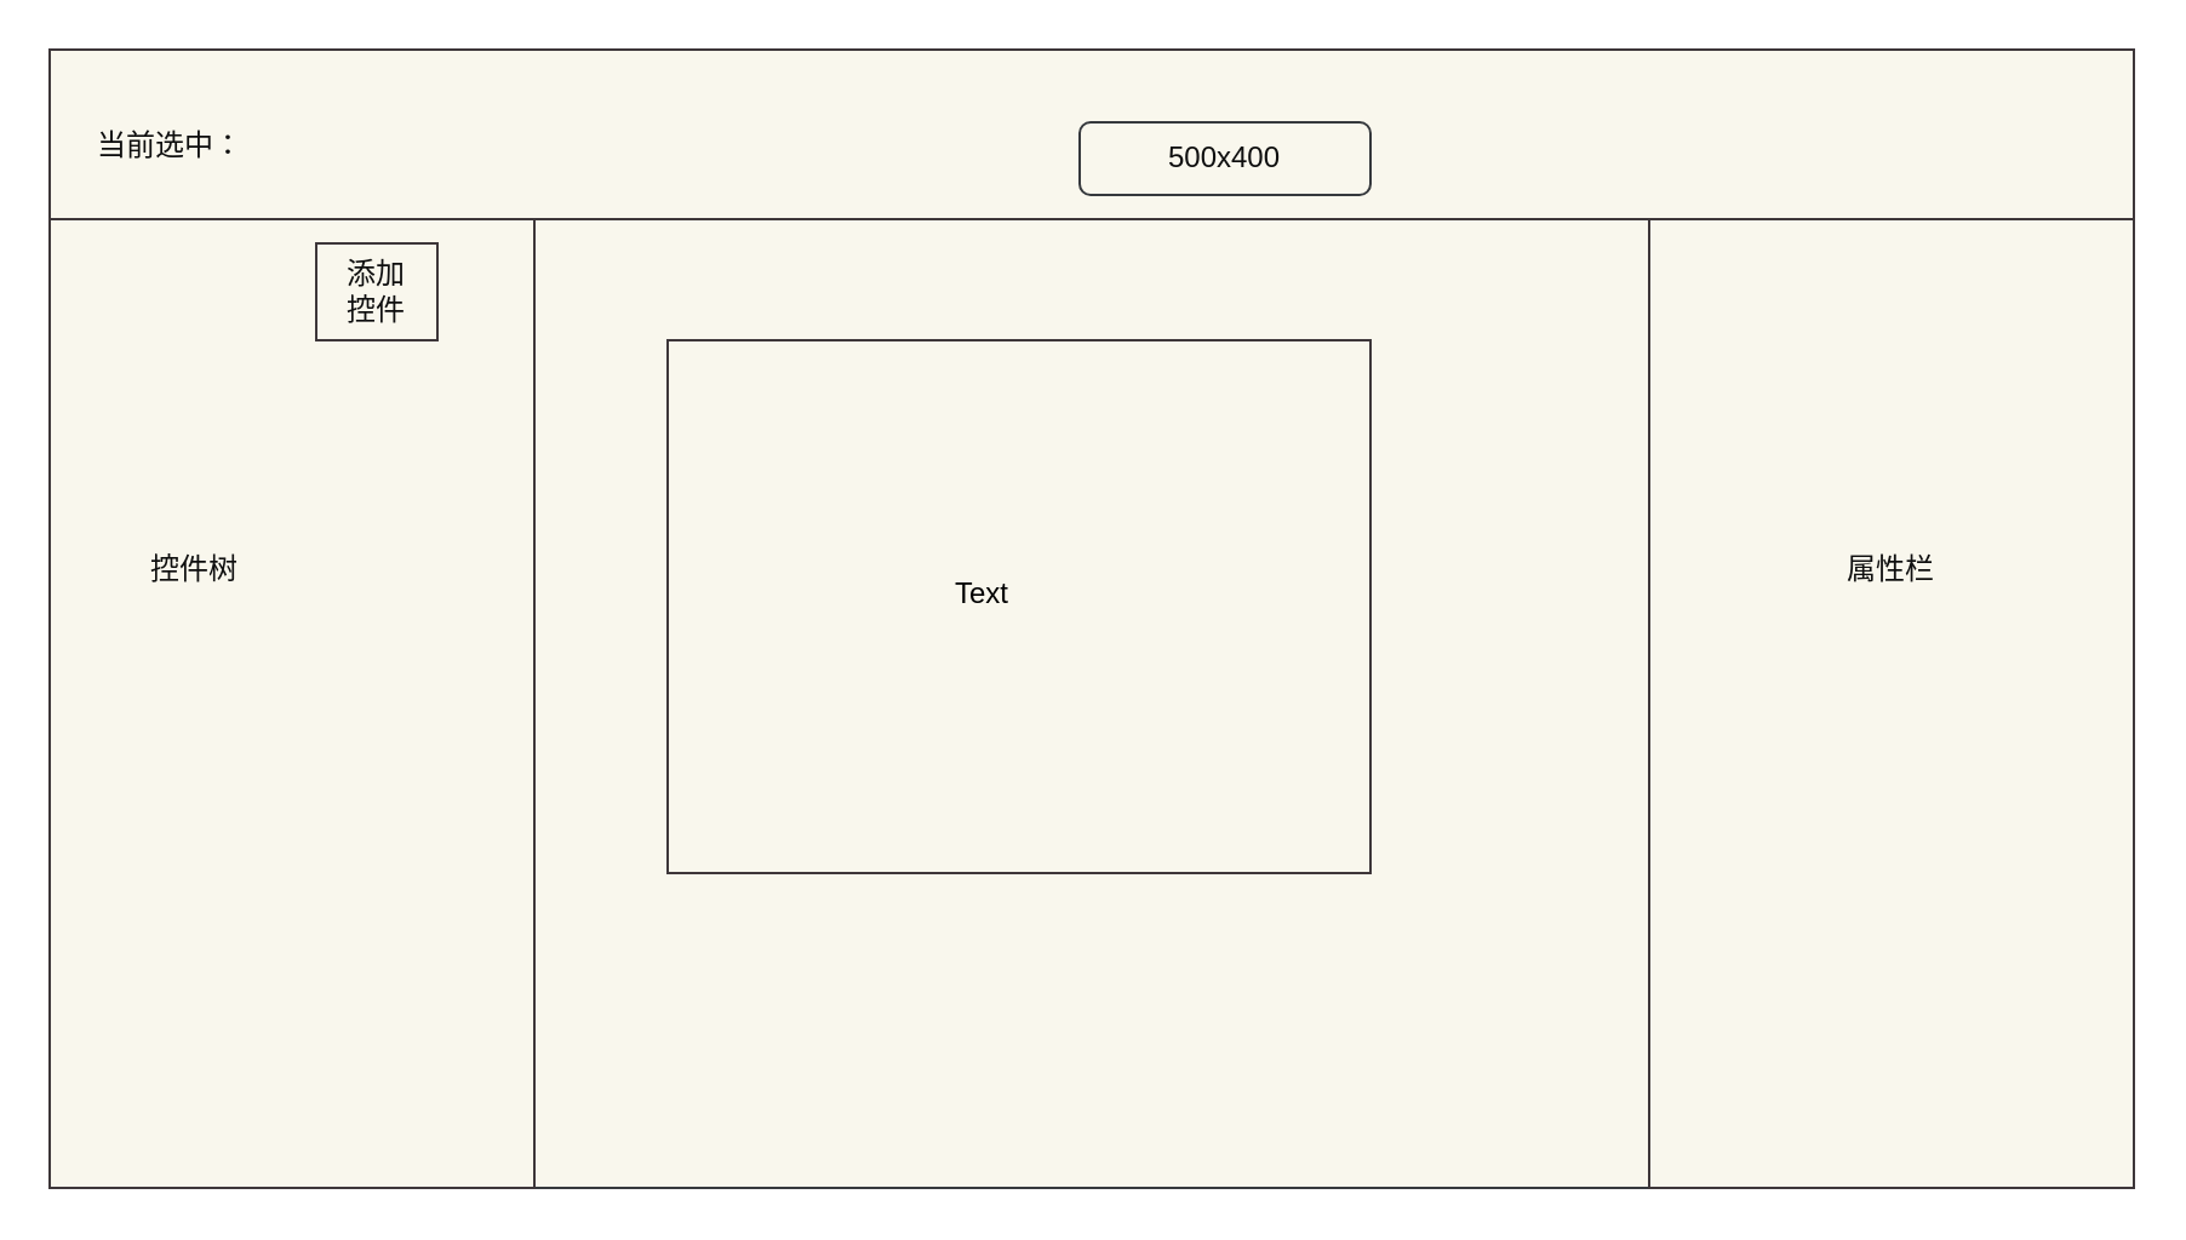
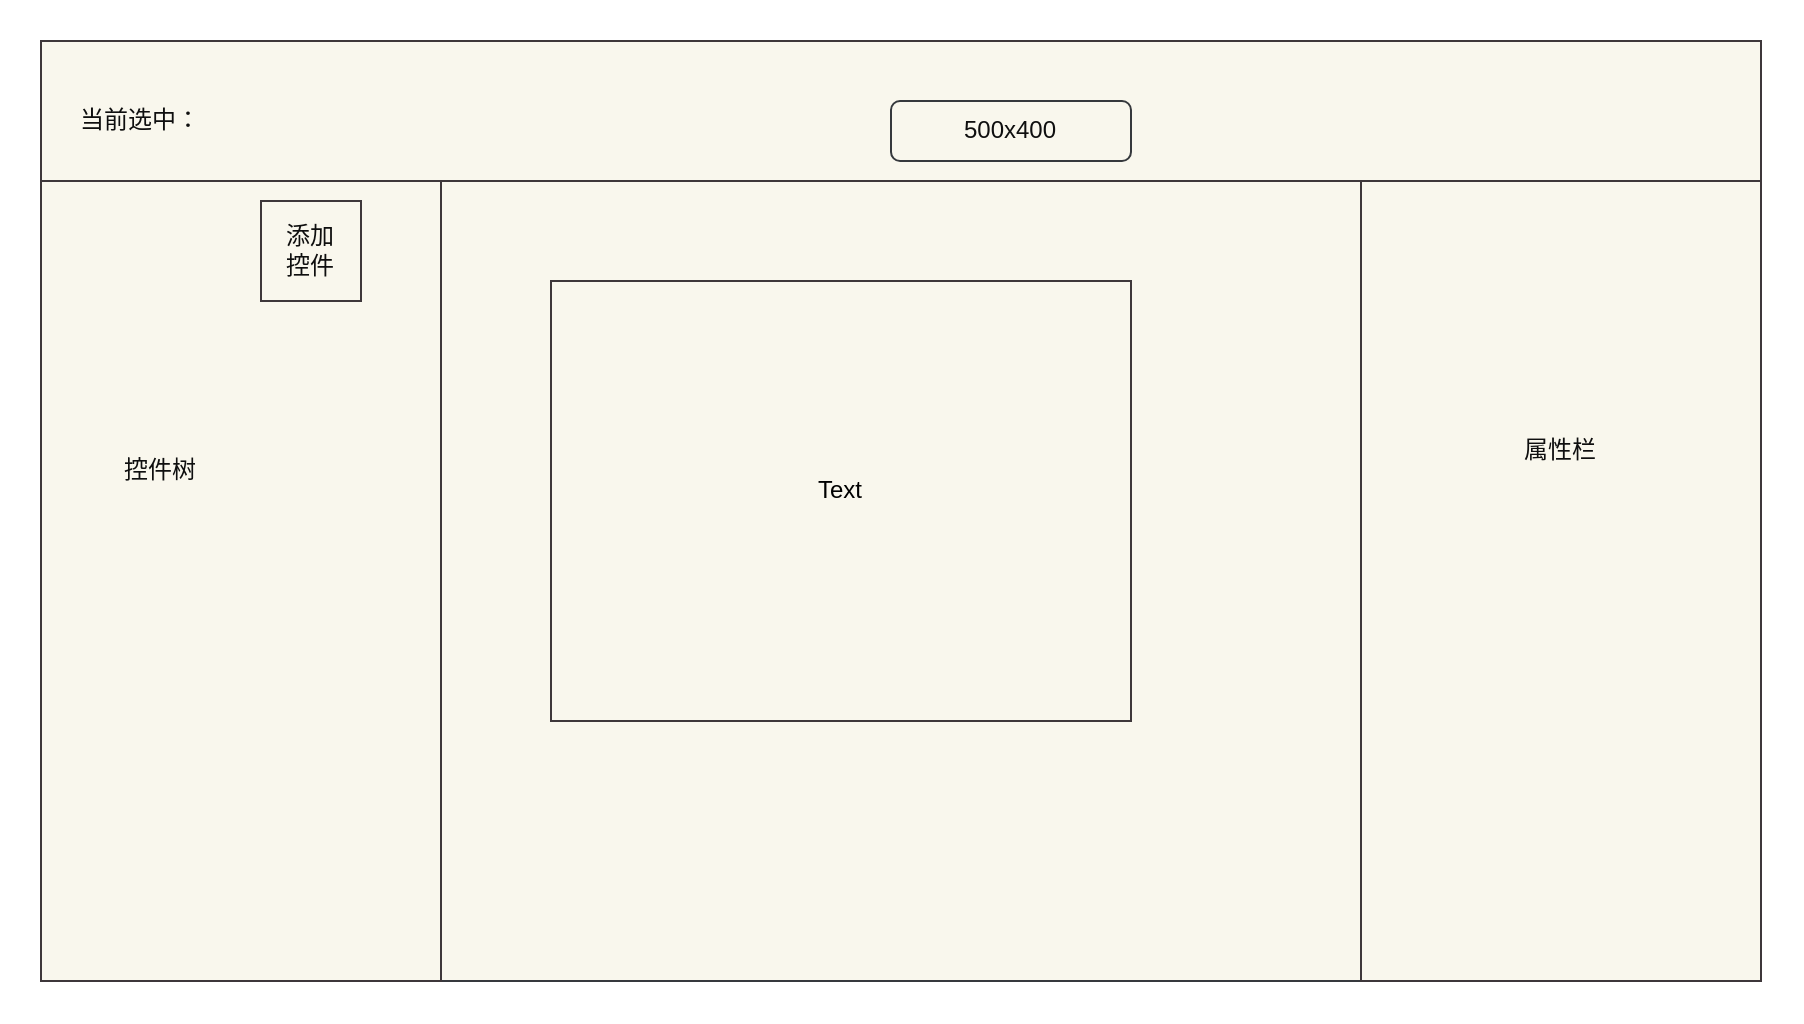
  <mxCell id="0" />
  <mxCell id="1" parent="0" />
  <mxCell id="2" value="" style="rounded=0;whiteSpace=wrap;html=1;fillColor=#f9f7ed;strokeColor=#36393d;" vertex="1" parent="1"><mxGeometry x="20" y="20" width="860" height="470" as="geometry" /></mxCell>
  <mxCell id="3" value="" style="rounded=0;whiteSpace=wrap;html=1;fillColor=#f9f7ed;strokeColor=#3e373a;" vertex="1" parent="1"><mxGeometry x="275" y="140" width="290" height="220" as="geometry" /></mxCell>
  <mxCell id="4" value="&lt;font color=&quot;#0f0f0f&quot;&gt;500x400&lt;/font&gt;" style="whiteSpace=wrap;html=1;strokeColor=#36393d;fillColor=#f9f7ed;rounded=1;" vertex="1" parent="1"><mxGeometry x="445" y="50" width="120" height="30" as="geometry" /></mxCell>
- <mxCell id="5" value="Text" style="text;html=1;strokeColor=none;fillColor=none;align=center;verticalAlign=middle;whiteSpace=wrap;rounded=0;" vertex="1" parent="1"><mxGeometry x="375" y="230" width="60" height="30" as="geometry" /></mxCell>
+ <mxCell id="5" value="Text" style="text;html=1;strokeColor=none;fillColor=none;align=center;verticalAlign=middle;whiteSpace=wrap;rounded=0;" vertex="1" parent="1"><mxGeometry x="390" y="230" width="60" height="30" as="geometry" /></mxCell>
  <mxCell id="6" value="当前选中：" style="text;html=1;strokeColor=none;fillColor=none;align=center;verticalAlign=middle;whiteSpace=wrap;rounded=0;fontColor=#0F0F0F;" vertex="1" parent="1"><mxGeometry x="30" y="45" width="80" height="30" as="geometry" /></mxCell>
  <mxCell id="7" value="" style="rounded=0;whiteSpace=wrap;html=1;strokeColor=#3e373a;fontColor=#0F0F0F;fillColor=none;" vertex="1" parent="1"><mxGeometry x="20" y="20" width="860" height="70" as="geometry" /></mxCell>
- <mxCell id="8" value="添加&lt;br&gt;控件" style="rounded=0;whiteSpace=wrap;html=1;strokeColor=#3e373a;fontColor=#0F0F0F;fillColor=none;" vertex="1" parent="1"><mxGeometry x="130" y="100" width="50" height="40" as="geometry" /></mxCell>
+ <mxCell id="8" value="添加&lt;br&gt;控件" style="rounded=0;whiteSpace=wrap;html=1;strokeColor=#3e373a;fontColor=#0F0F0F;fillColor=none;" vertex="1" parent="1"><mxGeometry x="130" y="100" width="50" height="50" as="geometry" /></mxCell>
  <mxCell id="9" value="" style="rounded=0;whiteSpace=wrap;html=1;strokeColor=#3e373a;fontColor=#0F0F0F;fillColor=none;" vertex="1" parent="1"><mxGeometry x="20" y="90" width="200" height="400" as="geometry" /></mxCell>
  <mxCell id="10" value="" style="rounded=0;whiteSpace=wrap;html=1;strokeColor=#3e373a;fontColor=#0F0F0F;fillColor=none;" vertex="1" parent="1"><mxGeometry x="680" y="90" width="200" height="400" as="geometry" /></mxCell>
  <mxCell id="11" value="控件树&lt;span style=&quot;color: rgba(0, 0, 0, 0); font-family: monospace; font-size: 0px; text-align: start;&quot;&gt;%3CmxGraphModel%3E%3Croot%3E%3CmxCell%20id%3D%220%22%2F%3E%3CmxCell%20id%3D%221%22%20parent%3D%220%22%2F%3E%3CmxCell%20id%3D%222%22%20value%3D%22%22%20style%3D%22rounded%3D0%3BwhiteSpace%3Dwrap%3Bhtml%3D1%3BstrokeColor%3D%233e373a%3BfontColor%3D%230F0F0F%3BfillColor%3Dnone%3B%22%20vertex%3D%221%22%20parent%3D%221%22%3E%3CmxGeometry%20x%3D%22150%22%20y%3D%22110%22%20width%3D%22200%22%20height%3D%22400%22%20as%3D%22geometry%22%2F%3E%3C%2FmxCell%3E%3C%2Froot%3E%3C%2FmxGraphModel%3E&lt;/span&gt;" style="text;html=1;strokeColor=none;fillColor=none;align=center;verticalAlign=middle;whiteSpace=wrap;rounded=0;fontColor=#0F0F0F;" vertex="1" parent="1"><mxGeometry x="50" y="220" width="60" height="30" as="geometry" /></mxCell>
- <mxCell id="12" value="属性栏" style="text;html=1;strokeColor=none;fillColor=none;align=center;verticalAlign=middle;whiteSpace=wrap;rounded=0;fontColor=#0F0F0F;" vertex="1" parent="1"><mxGeometry x="750" y="220" width="60" height="30" as="geometry" /></mxCell>
+ <mxCell id="12" value="属性栏" style="text;html=1;strokeColor=none;fillColor=none;align=center;verticalAlign=middle;whiteSpace=wrap;rounded=0;fontColor=#0F0F0F;" vertex="1" parent="1"><mxGeometry x="750" y="210" width="60" height="30" as="geometry" /></mxCell>
